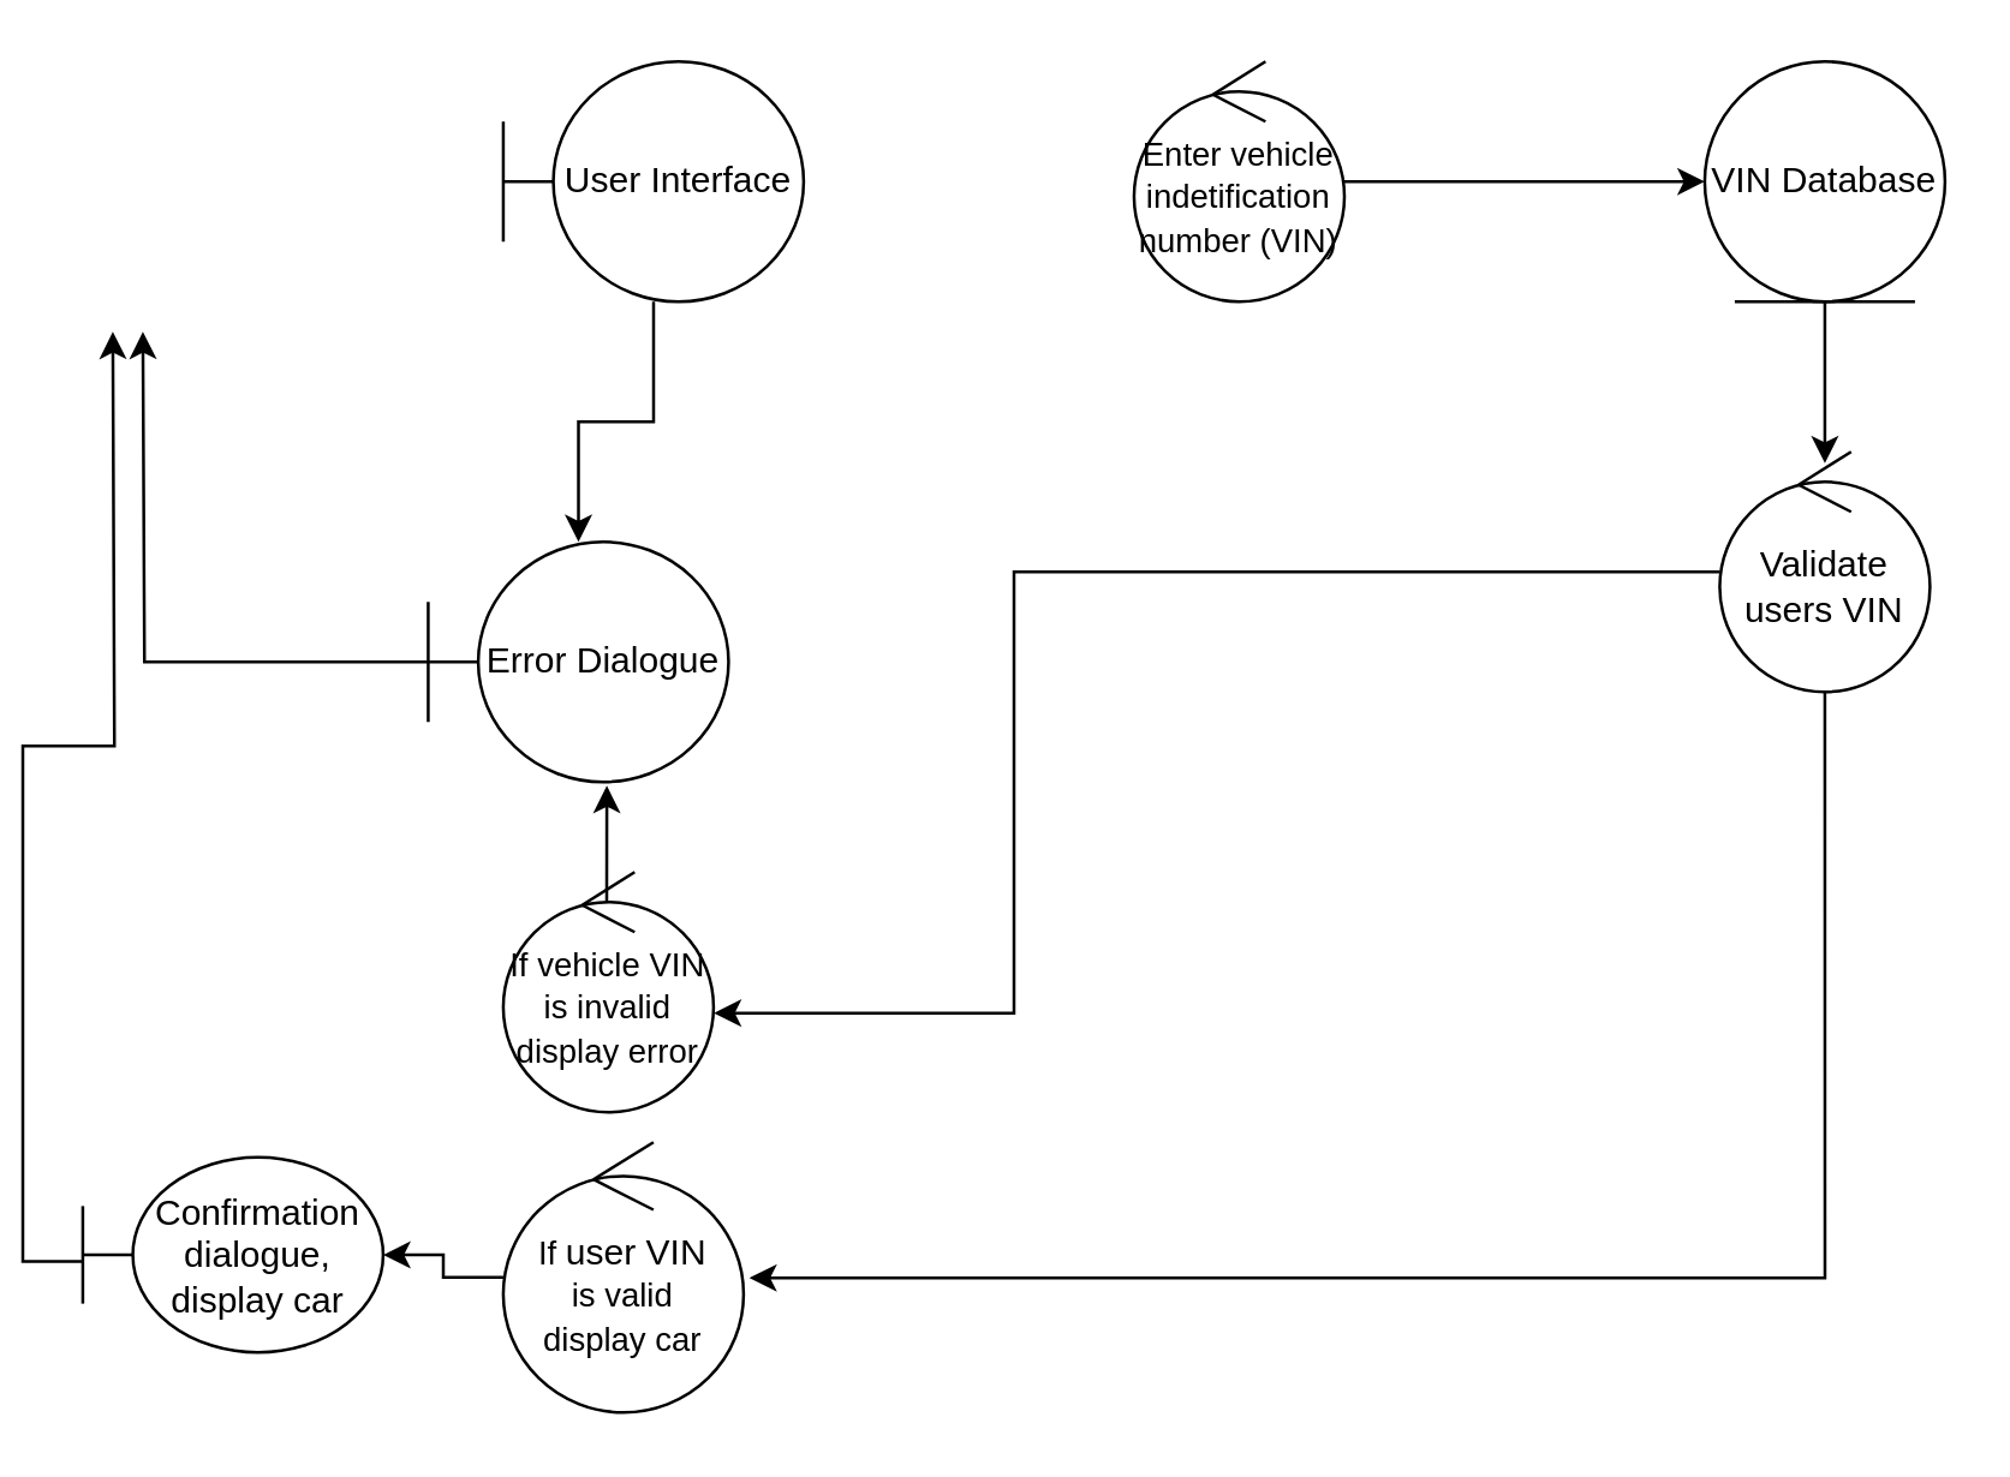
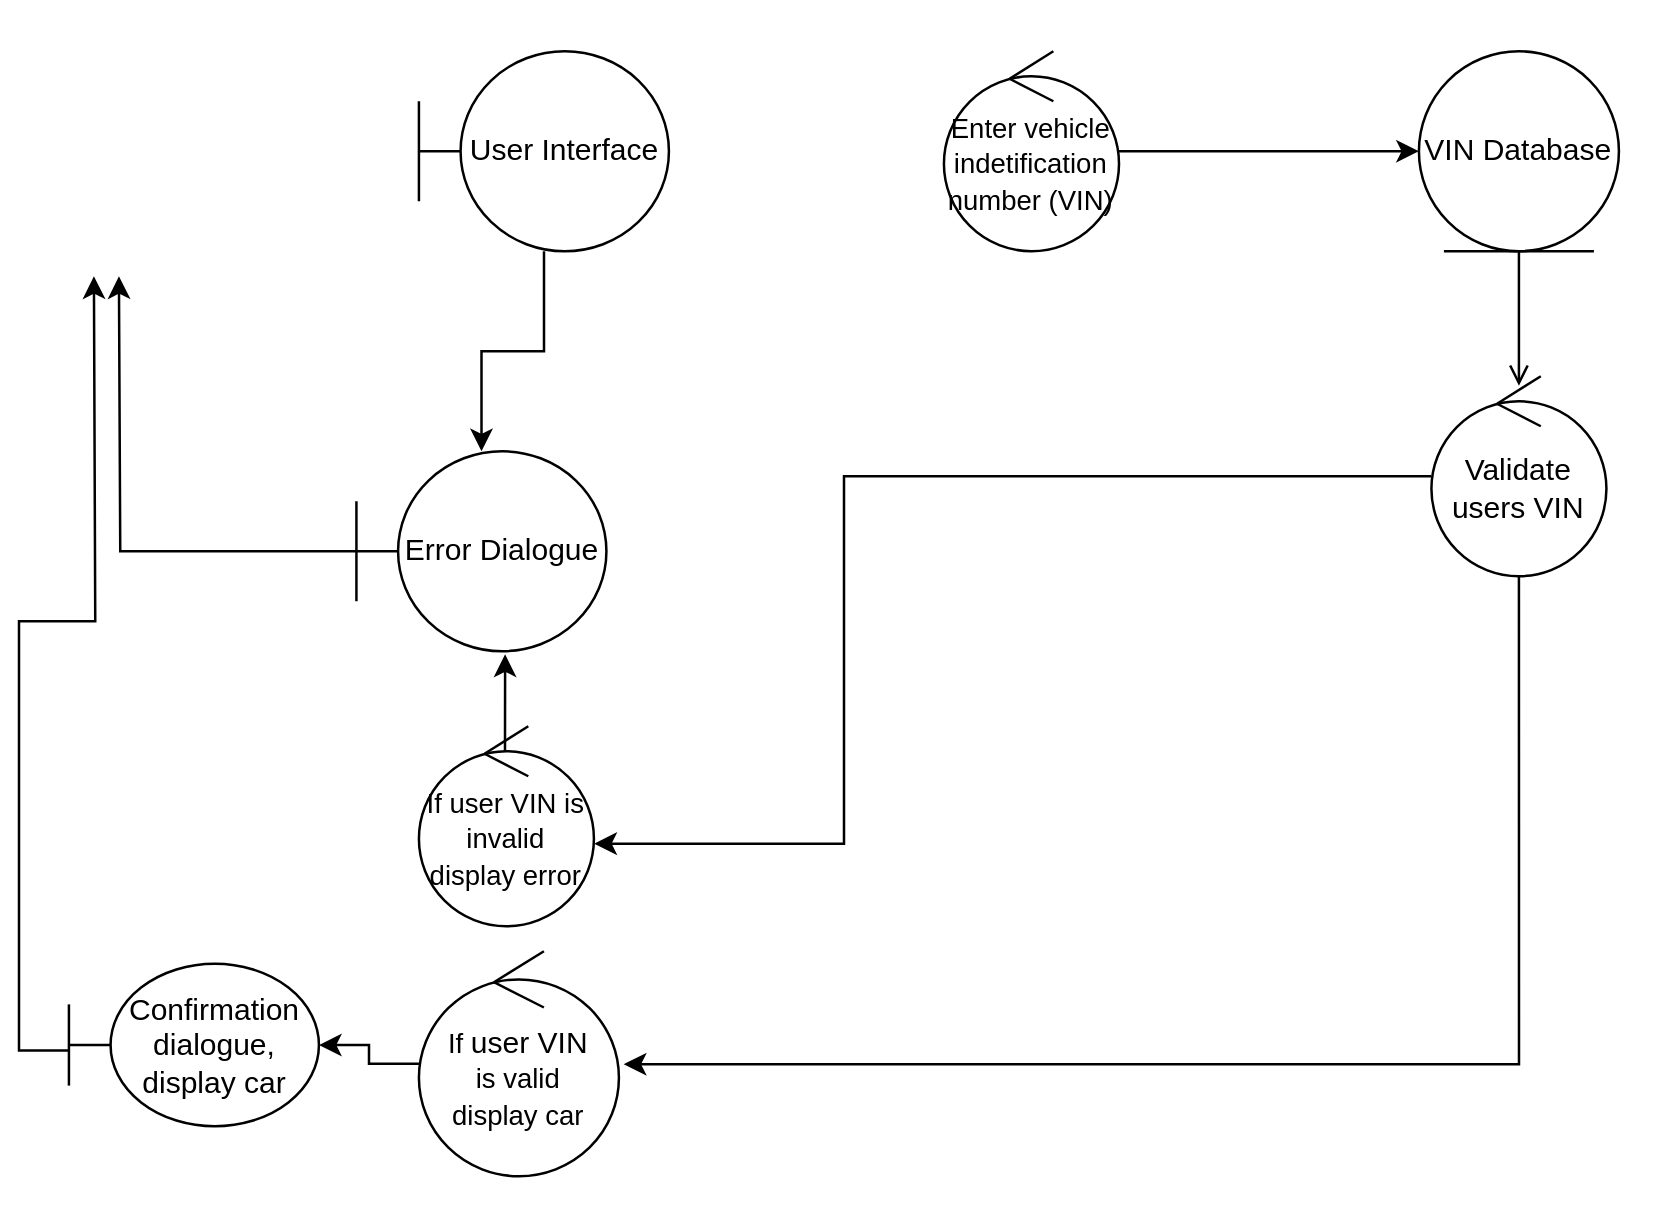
  <mxCell id="0" />
  <mxCell id="1" parent="0" />
- <mxCell id="2" style="edgeStyle=orthogonalEdgeStyle;rounded=0;orthogonalLoop=1;jettySize=auto;html=1;entryX=0.5;entryY=0.048;entryDx=0;entryDy=0;entryPerimeter=0;" edge="1" parent="1" source="3" target="10"><mxGeometry relative="1" as="geometry" /></mxCell>
+ <mxCell id="2" style="edgeStyle=orthogonalEdgeStyle;rounded=0;orthogonalLoop=1;jettySize=auto;html=1;entryX=0.5;entryY=0.048;entryDx=0;entryDy=0;entryPerimeter=0;endArrow=open;" edge="1" parent="1" source="3" target="10"><mxGeometry relative="1" as="geometry" /></mxCell>
  <mxCell id="3" value="VIN Database" style="ellipse;shape=umlEntity;whiteSpace=wrap;html=1;" vertex="1" parent="1"><mxGeometry x="560.97" y="20" width="80" height="80" as="geometry" /></mxCell>
  <mxCell id="4" value="" style="edgeStyle=orthogonalEdgeStyle;rounded=0;orthogonalLoop=1;jettySize=auto;html=1;" edge="1" parent="1" source="5" target="14"><mxGeometry relative="1" as="geometry" /></mxCell>
  <mxCell id="5" value="User Interface" style="shape=umlBoundary;whiteSpace=wrap;html=1;" vertex="1" parent="1"><mxGeometry x="160.97" y="20" width="100" height="80" as="geometry" /></mxCell>
  <mxCell id="6" style="edgeStyle=orthogonalEdgeStyle;rounded=0;orthogonalLoop=1;jettySize=auto;html=1;entryX=0;entryY=0.5;entryDx=0;entryDy=0;" edge="1" parent="1" source="7" target="3"><mxGeometry relative="1" as="geometry" /></mxCell>
  <mxCell id="7" value="&lt;font style=&quot;font-size: 11px&quot;&gt;Enter vehicle indetification number (VIN)&lt;/font&gt;" style="ellipse;shape=umlControl;whiteSpace=wrap;html=1;" vertex="1" parent="1"><mxGeometry x="370.97" y="20" width="70.03" height="80" as="geometry" /></mxCell>
  <mxCell id="8" style="edgeStyle=orthogonalEdgeStyle;rounded=0;orthogonalLoop=1;jettySize=auto;html=1;entryX=1.002;entryY=0.587;entryDx=0;entryDy=0;entryPerimeter=0;" edge="1" parent="1" source="10" target="12"><mxGeometry relative="1" as="geometry"><Array as="points"><mxPoint x="331" y="190" /><mxPoint x="331" y="337" /></Array></mxGeometry></mxCell>
  <mxCell id="9" style="edgeStyle=orthogonalEdgeStyle;rounded=0;orthogonalLoop=1;jettySize=auto;html=1;entryX=1.024;entryY=0.502;entryDx=0;entryDy=0;entryPerimeter=0;" edge="1" parent="1" source="10" target="16"><mxGeometry relative="1" as="geometry"><Array as="points"><mxPoint x="601" y="425" /></Array></mxGeometry></mxCell>
  <mxCell id="10" value="Validate users VIN" style="ellipse;shape=umlControl;whiteSpace=wrap;html=1;" vertex="1" parent="1"><mxGeometry x="565.97" y="150" width="70" height="80" as="geometry" /></mxCell>
  <mxCell id="11" value="" style="edgeStyle=orthogonalEdgeStyle;rounded=0;orthogonalLoop=1;jettySize=auto;html=1;entryX=0.585;entryY=1.015;entryDx=0;entryDy=0;entryPerimeter=0;" edge="1" parent="1"><mxGeometry relative="1" as="geometry"><mxPoint x="196.97" y="300" as="sourcePoint" /><mxPoint x="195.446" y="261.238" as="targetPoint" /></mxGeometry></mxCell>
- <mxCell id="12" value="&lt;font style=&quot;font-size: 11px&quot;&gt;If vehicle VIN is invalid display error&lt;/font&gt;" style="ellipse;shape=umlControl;whiteSpace=wrap;html=1;" vertex="1" parent="1"><mxGeometry x="160.97" y="290" width="70" height="80" as="geometry" /></mxCell>
+ <mxCell id="12" value="&lt;font style=&quot;font-size: 11px&quot;&gt;If user VIN is invalid display error&lt;/font&gt;" style="ellipse;shape=umlControl;whiteSpace=wrap;html=1;" vertex="1" parent="1"><mxGeometry x="160.97" y="290" width="70" height="80" as="geometry" /></mxCell>
  <mxCell id="13" style="edgeStyle=orthogonalEdgeStyle;rounded=0;orthogonalLoop=1;jettySize=auto;html=1;" edge="1" parent="1" source="14"><mxGeometry relative="1" as="geometry"><mxPoint x="40.97" y="110" as="targetPoint" /></mxGeometry></mxCell>
  <mxCell id="14" value="Error Dialogue" style="shape=umlBoundary;whiteSpace=wrap;html=1;" vertex="1" parent="1"><mxGeometry x="135.97" y="180" width="100" height="80" as="geometry" /></mxCell>
  <mxCell id="15" value="" style="edgeStyle=orthogonalEdgeStyle;rounded=0;orthogonalLoop=1;jettySize=auto;html=1;" edge="1" parent="1" source="16" target="18"><mxGeometry relative="1" as="geometry" /></mxCell>
  <mxCell id="16" value="&lt;font style=&quot;font-size: 11px&quot;&gt;If&amp;nbsp;&lt;span style=&quot;font-size: 12px&quot;&gt;user VIN&lt;/span&gt;&lt;br&gt;is valid&lt;br&gt;display car&lt;/font&gt;" style="ellipse;shape=umlControl;whiteSpace=wrap;html=1;" vertex="1" parent="1"><mxGeometry x="160.97" y="380" width="80" height="90" as="geometry" /></mxCell>
  <mxCell id="17" style="edgeStyle=orthogonalEdgeStyle;rounded=0;orthogonalLoop=1;jettySize=auto;html=1;exitX=0;exitY=0.534;exitDx=0;exitDy=0;exitPerimeter=0;" edge="1" parent="1" source="18"><mxGeometry relative="1" as="geometry"><mxPoint x="30.97" y="110" as="targetPoint" /></mxGeometry></mxCell>
  <mxCell id="18" value="Confirmation dialogue, display car" style="shape=umlBoundary;whiteSpace=wrap;html=1;" vertex="1" parent="1"><mxGeometry x="20.97" y="385" width="100" height="65" as="geometry" /></mxCell>
